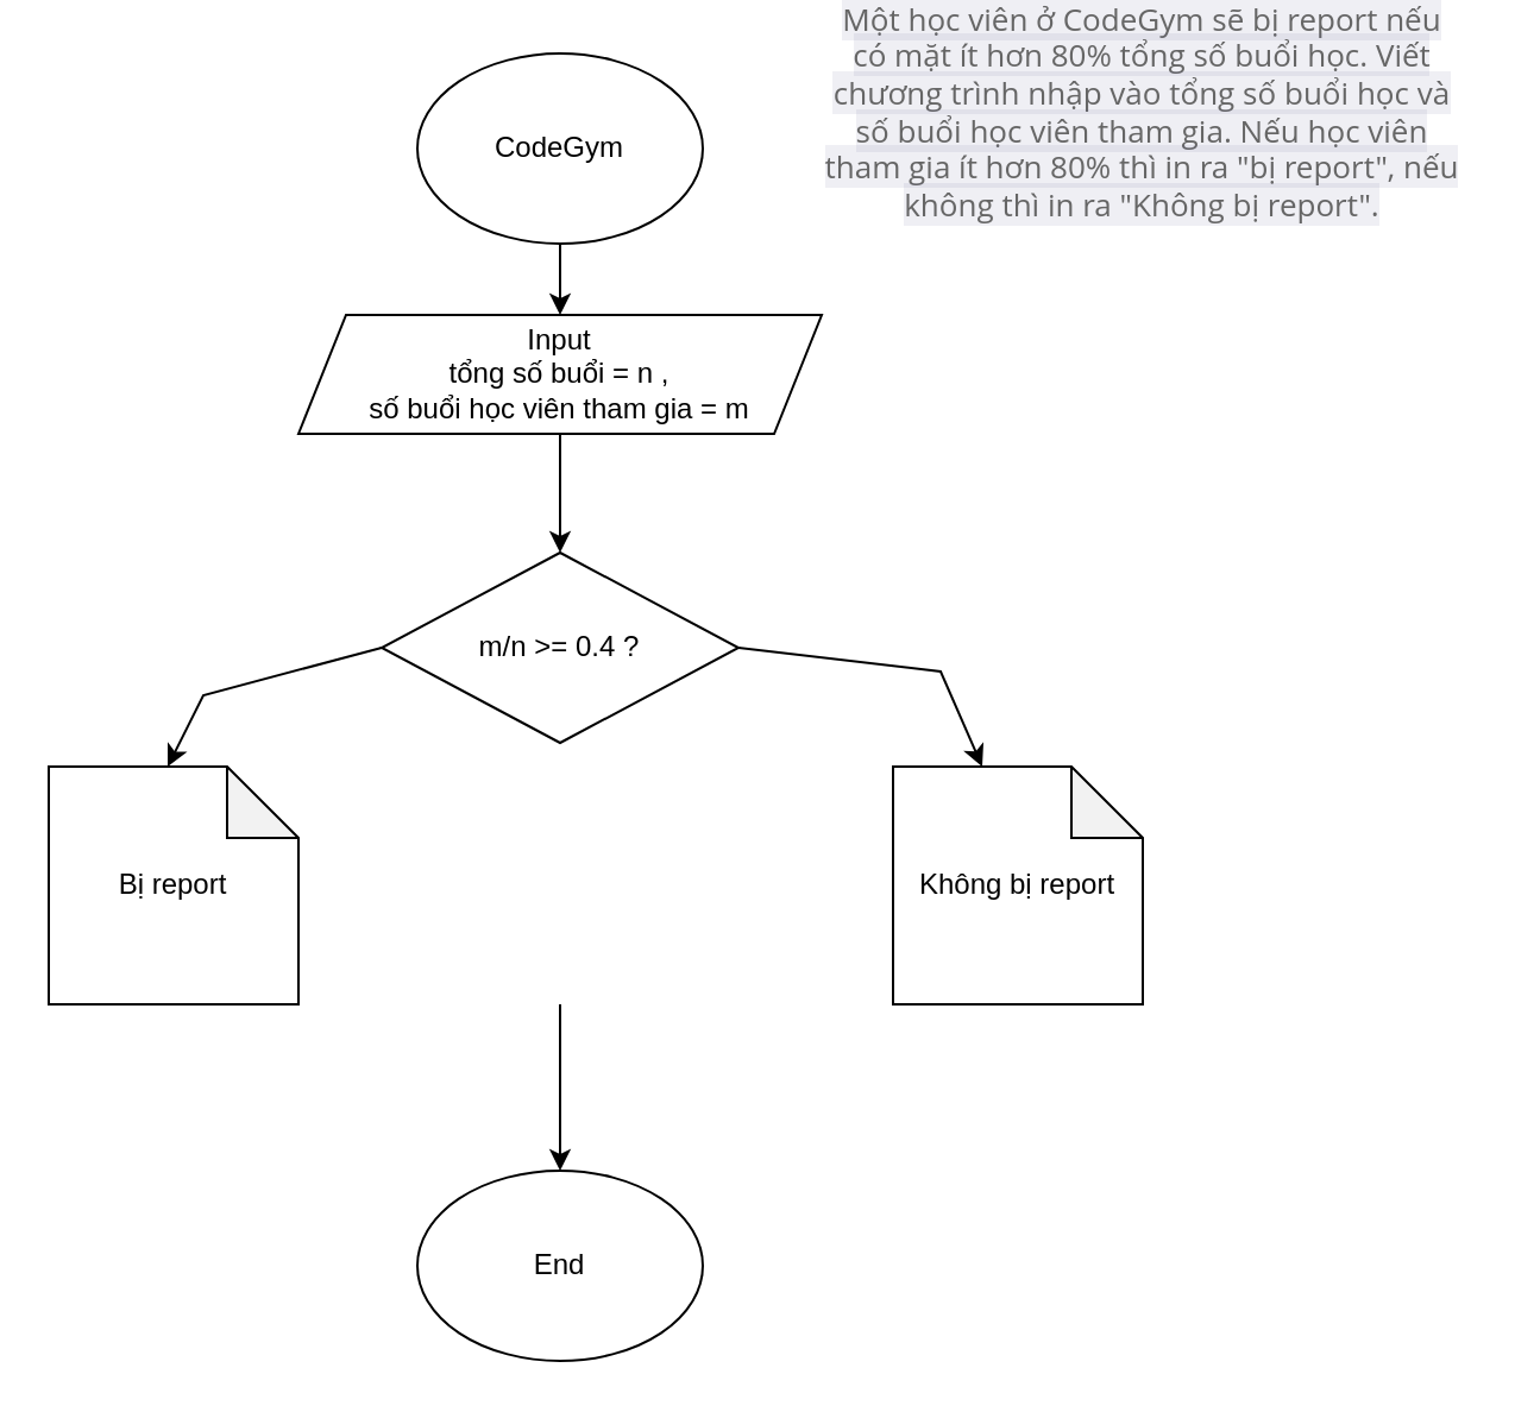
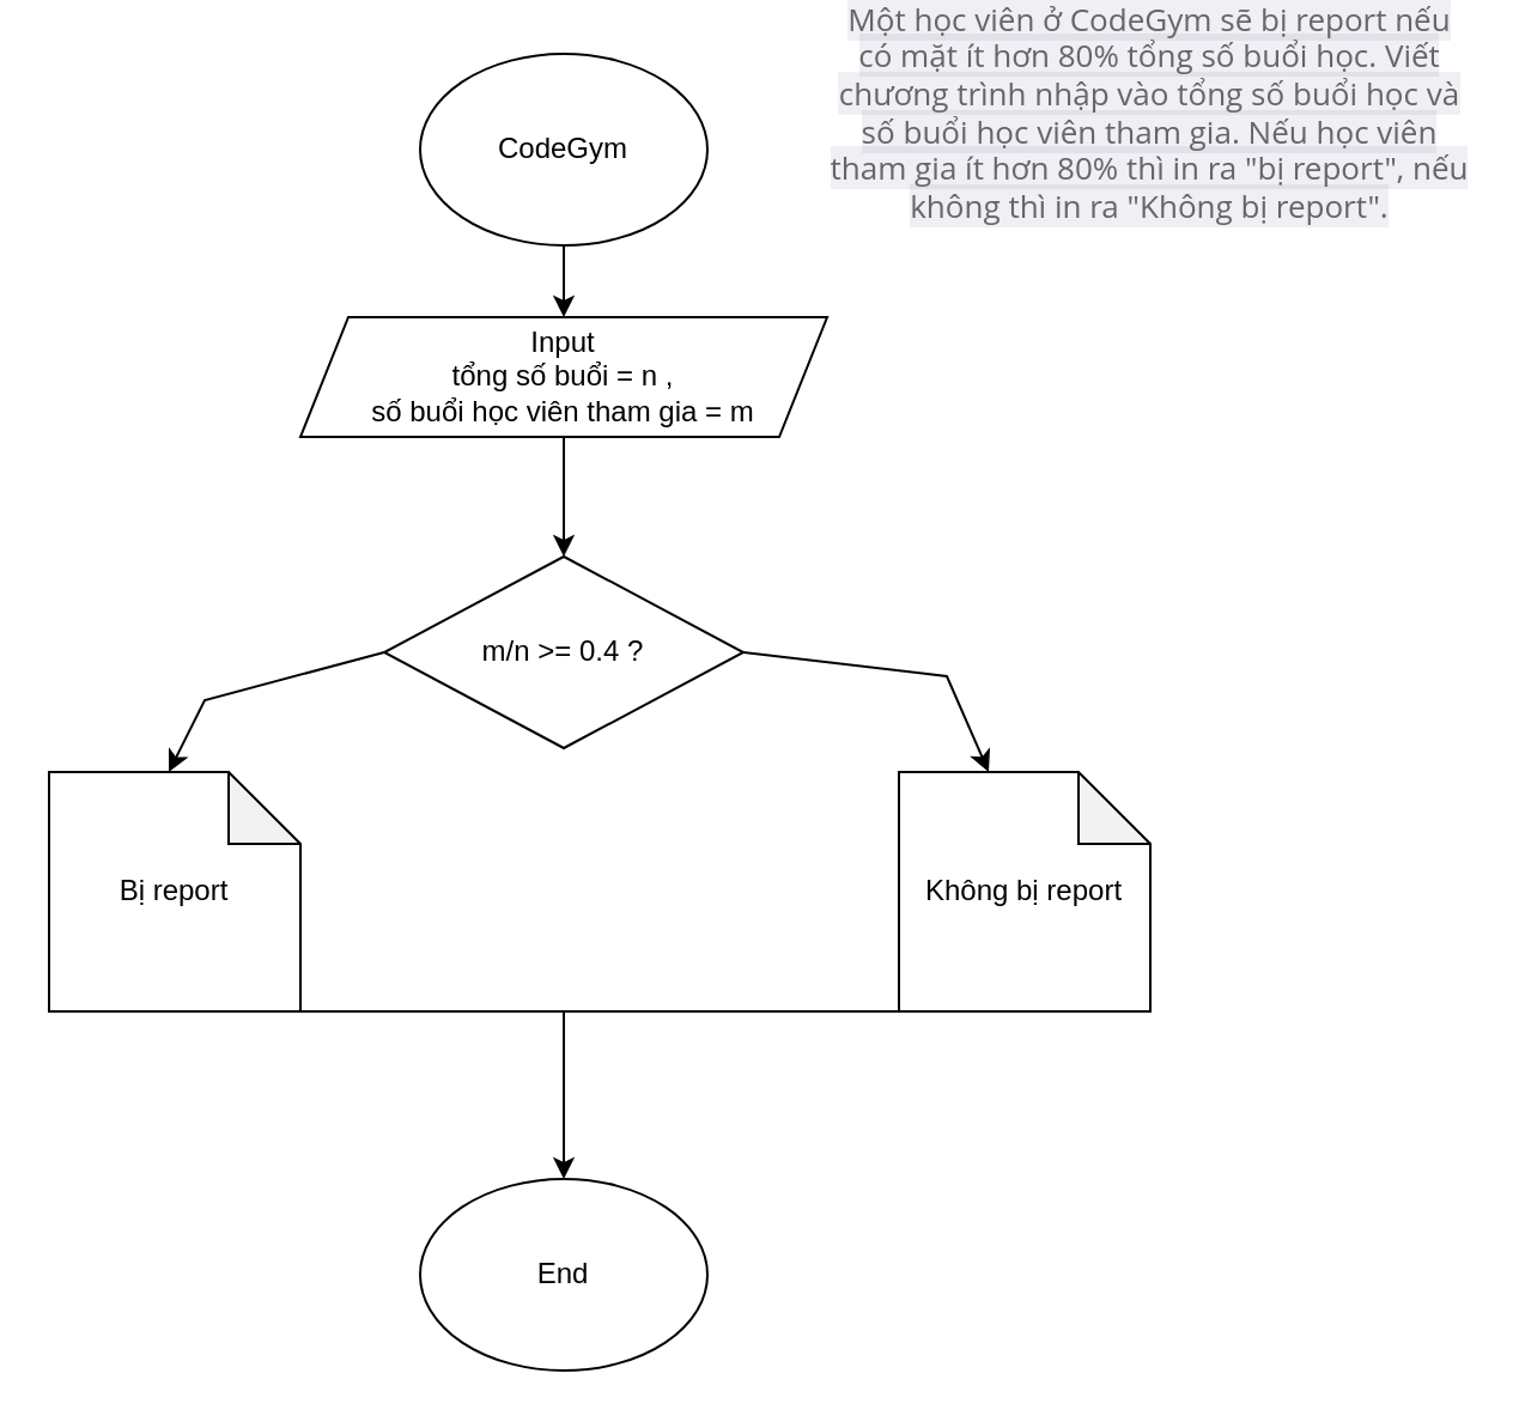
  <mxCell id="0" />
  <mxCell id="1" parent="0" />
  <mxCell id="2" value="&lt;span style=&quot;color: rgb(102 , 102 , 102) ; font-family: &amp;#34;open sans&amp;#34; ; font-size: 13px ; background-color: rgba(82 , 82 , 128 , 0.09)&quot;&gt;Một học viên ở CodeGym sẽ bị report nếu có mặt ít hơn 80% tổng số buổi học. Viết chương trình nhập vào tổng số buổi học và số buổi học viên tham gia. Nếu học viên tham gia ít hơn 80% thì in ra &quot;bị report&quot;, nếu không thì in ra &quot;Không bị report&quot;.&lt;/span&gt;" style="text;html=1;strokeColor=none;fillColor=none;align=center;verticalAlign=middle;whiteSpace=wrap;rounded=0;" vertex="1" parent="1"><mxGeometry x="345" y="30" width="270" height="30" as="geometry" /></mxCell>
  <mxCell id="3" value="CodeGym" style="ellipse;whiteSpace=wrap;html=1;" vertex="1" parent="1"><mxGeometry x="175" y="20" width="120" height="80" as="geometry" /></mxCell>
  <mxCell id="4" value="Input &lt;br&gt;tổng số buổi = n , &lt;br&gt;số buổi học viên tham gia = m" style="shape=parallelogram;perimeter=parallelogramPerimeter;whiteSpace=wrap;html=1;fixedSize=1;" vertex="1" parent="1"><mxGeometry x="125" y="130" width="220" height="50" as="geometry" /></mxCell>
  <mxCell id="5" value="End" style="ellipse;whiteSpace=wrap;html=1;" vertex="1" parent="1"><mxGeometry x="175" y="490" width="120" height="80" as="geometry" /></mxCell>
  <mxCell id="6" value="" style="endArrow=classic;html=1;rounded=0;entryX=0;entryY=0;entryDx=50;entryDy=0;entryPerimeter=0;exitX=0;exitY=0.5;exitDx=0;exitDy=0;" edge="1" parent="1" source="10" target="11"><mxGeometry width="50" height="50" relative="1" as="geometry"><mxPoint x="235" y="280" as="sourcePoint" /><mxPoint x="235" y="320" as="targetPoint" /><Array as="points"><mxPoint x="85" y="290" /></Array></mxGeometry></mxCell>
  <mxCell id="7" value="" style="endArrow=classic;html=1;rounded=0;" edge="1" parent="1" target="5"><mxGeometry width="50" height="50" relative="1" as="geometry"><mxPoint x="235" y="420" as="sourcePoint" /><mxPoint x="238.75" y="340" as="targetPoint" /></mxGeometry></mxCell>
  <mxCell id="8" value="" style="endArrow=classic;html=1;rounded=0;exitX=0.5;exitY=1;exitDx=0;exitDy=0;" edge="1" parent="1" source="4"><mxGeometry width="50" height="50" relative="1" as="geometry"><mxPoint x="255" y="300" as="sourcePoint" /><mxPoint x="235" y="230" as="targetPoint" /></mxGeometry></mxCell>
  <mxCell id="9" value="" style="endArrow=classic;html=1;rounded=0;exitX=0.5;exitY=1;exitDx=0;exitDy=0;" edge="1" parent="1" source="3" target="4"><mxGeometry width="50" height="50" relative="1" as="geometry"><mxPoint x="245" y="170" as="sourcePoint" /><mxPoint x="245" y="230" as="targetPoint" /></mxGeometry></mxCell>
  <mxCell id="10" value="m/n &amp;gt;= 0.4 ?" style="rhombus;whiteSpace=wrap;html=1;" vertex="1" parent="1"><mxGeometry x="160" y="230" width="150" height="80" as="geometry" /></mxCell>
  <mxCell id="11" value="Bị report" style="shape=note;whiteSpace=wrap;html=1;backgroundOutline=1;darkOpacity=0.05;rotation=0;" vertex="1" parent="1"><mxGeometry x="20" y="320" width="105" height="100" as="geometry" /></mxCell>
  <mxCell id="12" value="Không bị report" style="shape=note;whiteSpace=wrap;html=1;backgroundOutline=1;darkOpacity=0.05;rotation=0;" vertex="1" parent="1"><mxGeometry x="375" y="320" width="105" height="100" as="geometry" /></mxCell>
  <mxCell id="13" value="" style="endArrow=classic;html=1;rounded=0;entryX=0;entryY=0;entryDx=37.5;entryDy=0;entryPerimeter=0;exitX=1;exitY=0.5;exitDx=0;exitDy=0;" edge="1" parent="1" source="10" target="12"><mxGeometry width="50" height="50" relative="1" as="geometry"><mxPoint x="245" y="290" as="sourcePoint" /><mxPoint x="80" y="380" as="targetPoint" /><Array as="points"><mxPoint x="395" y="280" /></Array></mxGeometry></mxCell>
+ <mxCell id="14" value="" style="endArrow=none;html=1;rounded=0;exitX=1;exitY=1;exitDx=0;exitDy=0;exitPerimeter=0;entryX=0;entryY=1;entryDx=0;entryDy=0;entryPerimeter=0;" edge="1" parent="1" source="11" target="12"><mxGeometry width="50" height="50" relative="1" as="geometry"><mxPoint x="225" y="460" as="sourcePoint" /><mxPoint x="275" y="410" as="targetPoint" /></mxGeometry></mxCell>
